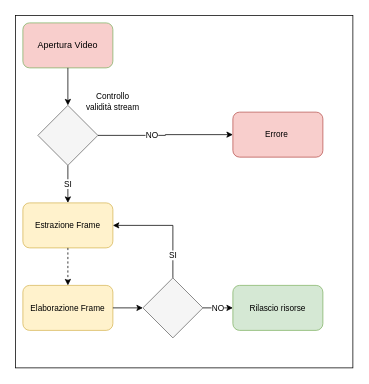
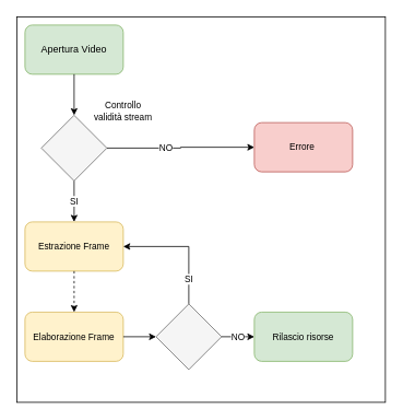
  <mxCell id="0" />
  <mxCell id="1" parent="0" />
  <mxCell id="2" value="" style="rounded=0;whiteSpace=wrap;html=1;fontSize=11;" vertex="1" parent="1"><mxGeometry x="20" y="20" width="450" height="470" as="geometry" /></mxCell>
  <mxCell id="3" value="" style="group" vertex="1" connectable="0" parent="1"><mxGeometry x="30" y="30" width="400" height="460" as="geometry" /></mxCell>
- <mxCell id="4" value="Apertura Video" style="rounded=1;whiteSpace=wrap;html=1;fillColor=#f8cecc;strokeColor=#82b366;" vertex="1" parent="3"><mxGeometry width="120" height="60" as="geometry" /></mxCell>
+ <mxCell id="4" value="Apertura Video" style="rounded=1;whiteSpace=wrap;html=1;fillColor=#d5e8d4;strokeColor=#82b366;" vertex="1" parent="3"><mxGeometry width="120" height="60" as="geometry" /></mxCell>
  <mxCell id="5" value="" style="rhombus;whiteSpace=wrap;html=1;fillColor=#f5f5f5;fontColor=#333333;strokeColor=#666666;" vertex="1" parent="3"><mxGeometry x="20" y="110" width="80" height="80" as="geometry" /></mxCell>
  <mxCell id="6" style="edgeStyle=orthogonalEdgeStyle;rounded=0;orthogonalLoop=1;jettySize=auto;html=1;entryX=0.5;entryY=0;entryDx=0;entryDy=0;fontSize=11;" edge="1" parent="3" source="4" target="5"><mxGeometry relative="1" as="geometry" /></mxCell>
  <mxCell id="7" value="Controllo validità stream" style="text;html=1;strokeColor=none;fillColor=none;align=center;verticalAlign=middle;whiteSpace=wrap;rounded=0;fontSize=11;" vertex="1" parent="3"><mxGeometry x="80" y="90" width="80" height="30" as="geometry" /></mxCell>
  <mxCell id="8" value="Estrazione Frame" style="rounded=1;whiteSpace=wrap;html=1;fontSize=11;fillColor=#fff2cc;strokeColor=#d6b656;" vertex="1" parent="3"><mxGeometry y="240" width="120" height="60" as="geometry" /></mxCell>
  <mxCell id="9" value="SI" style="edgeStyle=orthogonalEdgeStyle;rounded=0;orthogonalLoop=1;jettySize=auto;html=1;entryX=0.5;entryY=0;entryDx=0;entryDy=0;fontSize=11;" edge="1" parent="3" source="5" target="8"><mxGeometry relative="1" as="geometry" /></mxCell>
  <mxCell id="10" value="Elaborazione Frame" style="rounded=1;whiteSpace=wrap;html=1;fontSize=11;fillColor=#fff2cc;strokeColor=#d6b656;" vertex="1" parent="3"><mxGeometry y="350" width="120" height="60" as="geometry" /></mxCell>
  <mxCell id="11" style="edgeStyle=orthogonalEdgeStyle;rounded=0;orthogonalLoop=1;jettySize=auto;html=1;entryX=0.5;entryY=0;entryDx=0;entryDy=0;fontSize=11;dashed=1;" edge="1" parent="3" source="8" target="10"><mxGeometry relative="1" as="geometry" /></mxCell>
  <mxCell id="12" value="SI" style="edgeStyle=orthogonalEdgeStyle;rounded=0;orthogonalLoop=1;jettySize=auto;html=1;entryX=1;entryY=0.5;entryDx=0;entryDy=0;fontSize=11;" edge="1" parent="3" source="13" target="8"><mxGeometry x="-0.6" relative="1" as="geometry"><Array as="points"><mxPoint x="200" y="270" /></Array><mxPoint as="offset" /></mxGeometry></mxCell>
  <mxCell id="13" value="" style="rhombus;whiteSpace=wrap;html=1;fillColor=#f5f5f5;fontColor=#333333;strokeColor=#666666;" vertex="1" parent="3"><mxGeometry x="160" y="340" width="80" height="80" as="geometry" /></mxCell>
  <mxCell id="14" style="edgeStyle=orthogonalEdgeStyle;rounded=0;orthogonalLoop=1;jettySize=auto;html=1;entryX=0;entryY=0.5;entryDx=0;entryDy=0;fontSize=11;" edge="1" parent="3" source="10" target="13"><mxGeometry relative="1" as="geometry" /></mxCell>
  <mxCell id="15" value="Rilascio risorse" style="rounded=1;whiteSpace=wrap;html=1;fontSize=11;fillColor=#d5e8d4;strokeColor=#82b366;" vertex="1" parent="3"><mxGeometry x="280" y="350" width="120" height="60" as="geometry" /></mxCell>
  <mxCell id="16" value="NO" style="edgeStyle=orthogonalEdgeStyle;rounded=0;orthogonalLoop=1;jettySize=auto;html=1;entryX=0;entryY=0.5;entryDx=0;entryDy=0;fontSize=11;" edge="1" parent="3" source="13" target="15"><mxGeometry relative="1" as="geometry" /></mxCell>
  <mxCell id="17" value="Errore&amp;nbsp;" style="rounded=1;whiteSpace=wrap;html=1;fontSize=11;fillColor=#f8cecc;strokeColor=#b85450;" vertex="1" parent="3"><mxGeometry x="280" y="119" width="120" height="60" as="geometry" /></mxCell>
  <mxCell id="18" style="edgeStyle=orthogonalEdgeStyle;rounded=0;orthogonalLoop=1;jettySize=auto;html=1;entryX=0;entryY=0.5;entryDx=0;entryDy=0;fontSize=11;" edge="1" parent="3" source="5" target="17"><mxGeometry relative="1" as="geometry" /></mxCell>
  <mxCell id="19" value="NO" style="edgeLabel;html=1;align=center;verticalAlign=middle;resizable=0;points=[];fontSize=11;" vertex="1" connectable="0" parent="18"><mxGeometry x="-0.214" y="1" relative="1" as="geometry"><mxPoint as="offset" /></mxGeometry></mxCell>
